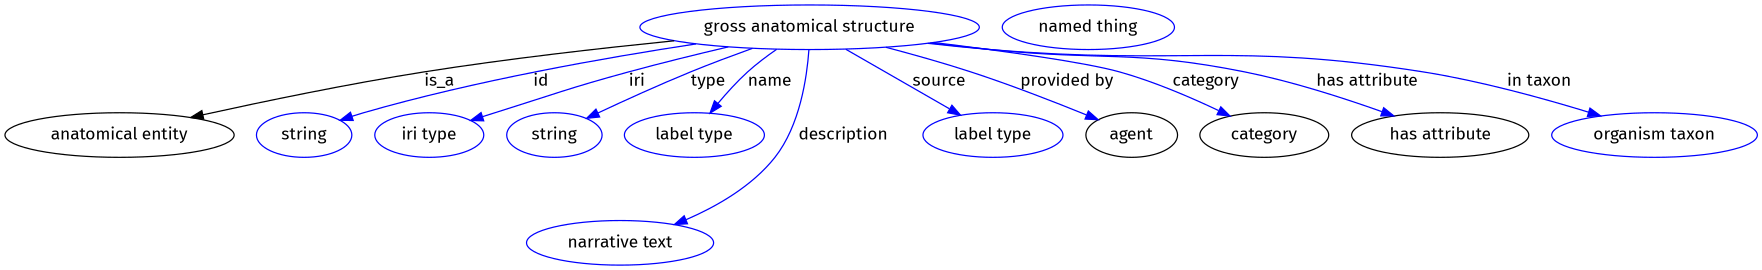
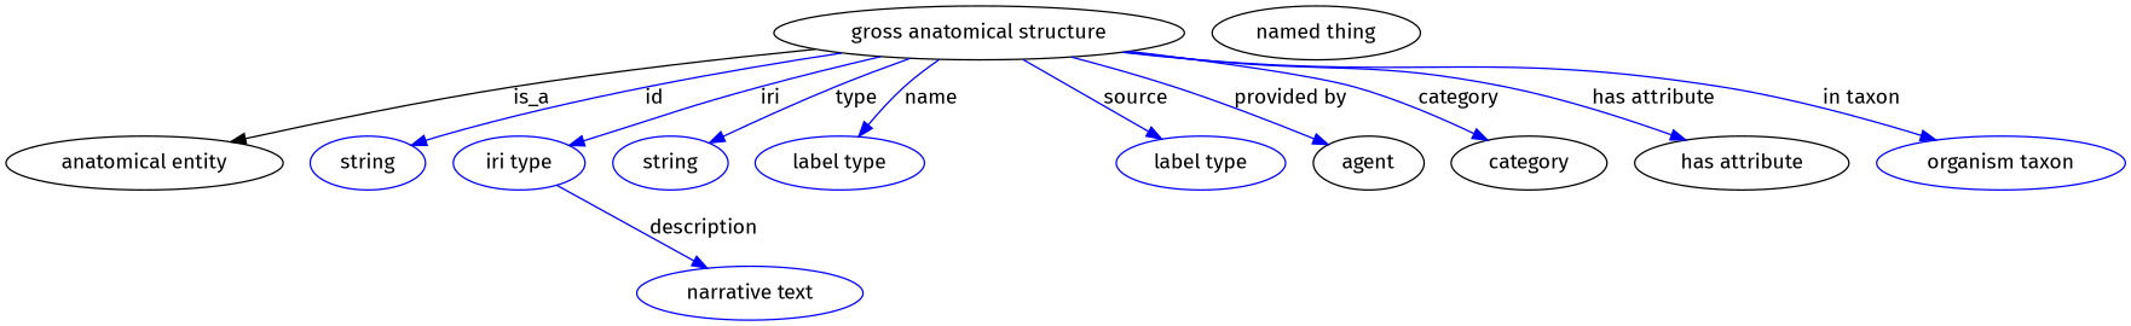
  digraph {
    fontname="Fira Sans"
    node [fontname="Fira Sans" color=blue]
    edge [fontname="Fira Sans" color=blue style=solid]
-   n1 [height=0.5 label="gross anatomical structure" width=3.8094]
+   n1 [height=0.5 label="gross anatomical structure" width=3.8094 color=""]
    "anatomical entity" [height=0.5 width=2.5637 color=""]
    n3 [height=0.5 label=string width=1.0652]
    n4 [height=0.5 label="iri type" width=1.2277]
    n5 [height=0.5 label=string width=1.0652]
    n6 [height=0.5 label="label type" width=1.5707]
    n7 [height=0.5 label="narrative text" width=2.0943]
    n8 [height=0.5 label="label type" width=1.5707]
    n9 [color=black height=0.5 label=agent width=1.0291]
    category [height=0.5 width=1.4443 color=""]
    "has attribute" [height=0.5 width=1.9859 color=""]
    n12 [height=0.5 label="organism taxon" width=2.3109]
-   n13 [height=0.5 label="named thing" width=1.9318]
+   n13 [color=black height=0.5 label="named thing" width=1.9318]
    n1 -> "anatomical entity" [label=is_a color="" style=""]
    n1 -> n3 [label=id]
    n1 -> n4 [label=iri]
    n1 -> n5 [label=type]
    n1 -> n6 [label=name]
-   n1 -> n7 [label=description]
+   n4 -> n7 [label=description]
    n1 -> n8 [label=source]
    n1 -> n9 [label="provided by"]
    n1 -> category [label=category]
    n1 -> "has attribute" [label="has attribute"]
    n1 -> n12 [label="in taxon"]
  }
